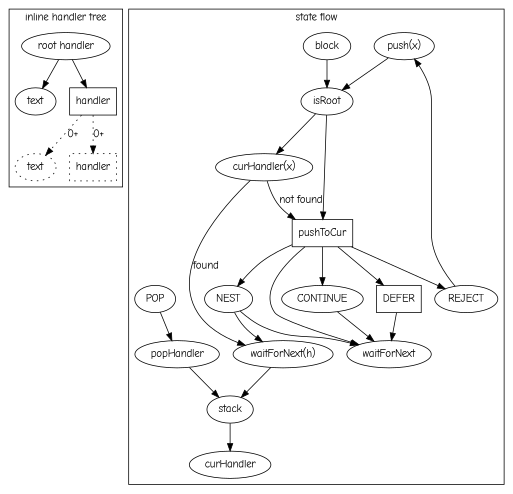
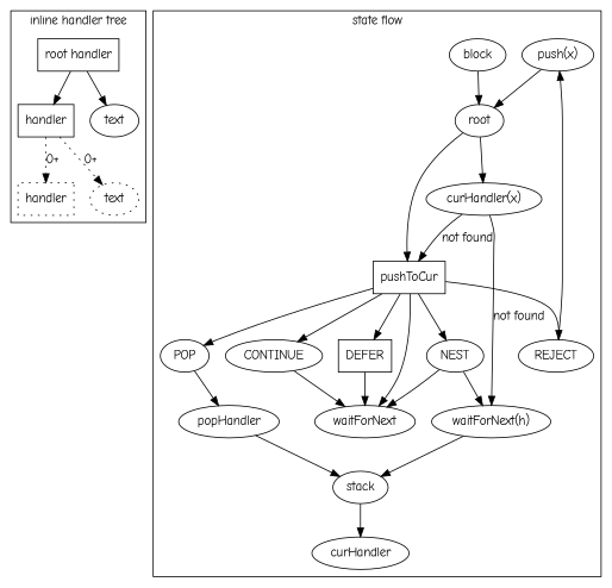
  digraph {
    fontname="Comic Neue"
    rankdir=TB
    node [fontname="Comic Neue"]
    edge [fontname="Comic Neue"]
-   n1 [label="root handler" shape=ellipse]
+   n1 [label="root handler" shape=rect]
    n2 [label=handler shape=rect]
    n3 [label=text shape=oval]
    n4 [label=handler shape=rect style=dotted]
    n5 [label=text shape=oval style=dotted]
    n6 [label="push(x)"]
    block
-   isRoot
+   isRoot [label=root]
    n9 [label="curHandler(x)"]
    pushToCur [shape=box]
    n11 [label="waitForNext(h)"]
    stack
    n13 [label=popHandler]
    curHandler
    NEST
    DEFER [shape=box]
    POP
    CONTINUE
    REJECT
    waitForNext
    subgraph cluster_1 {
      label="inline handler tree"
      n1
      n2
      n3
      n4
      n5
    }
    subgraph cluster_2 {
      label="state flow"
      n6
      block
      isRoot
      n9
      pushToCur
      n11
      stack
      n13
      curHandler
      NEST
      DEFER
      POP
      CONTINUE
      REJECT
      waitForNext
    }
    n1 -> n2
    n1 -> n3
    n2 -> n4 [label="0+" style=dotted]
    n2 -> n5 [label="0+" style=dotted]
    n6 -> isRoot
    block -> isRoot
    isRoot -> n9
    isRoot -> pushToCur
    n9 -> pushToCur [label="not found"]
-   n9 -> n11 [label=found]
+   n9 -> n11 [label="not found"]
    pushToCur -> NEST
    pushToCur -> DEFER
+   pushToCur -> POP
    pushToCur -> CONTINUE
    pushToCur -> REJECT
    pushToCur -> waitForNext
    n11 -> stack
    stack -> curHandler
    n13 -> stack
    NEST -> n11
    NEST -> waitForNext
    DEFER -> waitForNext
    POP -> n13
    CONTINUE -> waitForNext
    REJECT -> n6
  }
